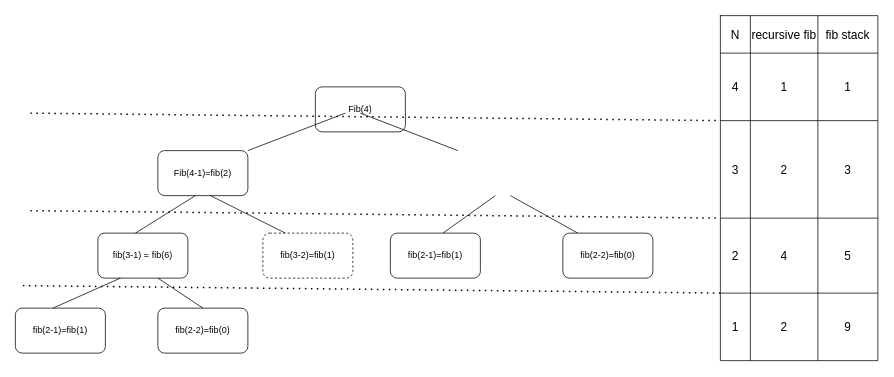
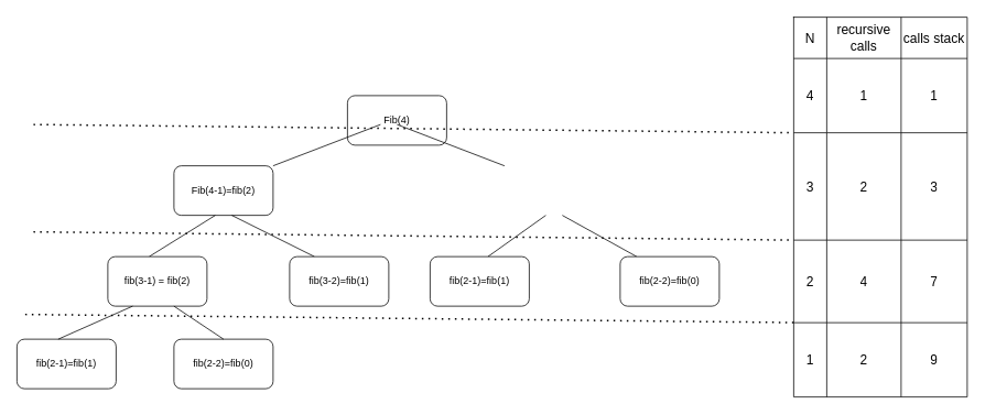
  <mxCell id="0" />
  <mxCell id="1" parent="0" />
  <mxCell id="2" value="" style="group" vertex="1" connectable="0" parent="1"><mxGeometry x="360" y="90" width="250" height="110" as="geometry" /></mxCell>
  <mxCell id="3" value="Fib(4)" style="rounded=1;whiteSpace=wrap;html=1;" vertex="1" parent="2"><mxGeometry x="60" y="25" width="120" height="60" as="geometry" /></mxCell>
  <mxCell id="4" value="" style="endArrow=none;html=1;rounded=0;" edge="1" parent="2"><mxGeometry width="50" height="50" relative="1" as="geometry"><mxPoint x="-30" y="110" as="sourcePoint" /><mxPoint x="100" y="60" as="targetPoint" /></mxGeometry></mxCell>
  <mxCell id="5" value="" style="endArrow=none;html=1;rounded=0;" edge="1" parent="2"><mxGeometry width="50" height="50" relative="1" as="geometry"><mxPoint x="250" y="110" as="sourcePoint" /><mxPoint x="120" y="60" as="targetPoint" /></mxGeometry></mxCell>
  <mxCell id="6" value="" style="group" vertex="1" connectable="0" parent="1"><mxGeometry x="560" y="200" width="250" height="110" as="geometry" /></mxCell>
  <mxCell id="7" value="" style="endArrow=none;html=1;rounded=0;" edge="1" parent="6"><mxGeometry width="50" height="50" relative="1" as="geometry"><mxPoint x="30" y="110" as="sourcePoint" /><mxPoint x="100" y="60" as="targetPoint" /></mxGeometry></mxCell>
  <mxCell id="8" value="" style="endArrow=none;html=1;rounded=0;" edge="1" parent="6"><mxGeometry width="50" height="50" relative="1" as="geometry"><mxPoint x="210" y="110" as="sourcePoint" /><mxPoint x="120" y="60" as="targetPoint" /></mxGeometry></mxCell>
  <mxCell id="9" value="" style="endArrow=none;dashed=1;html=1;dashPattern=1 3;strokeWidth=2;rounded=0;" edge="1" parent="6"><mxGeometry width="50" height="50" relative="1" as="geometry"><mxPoint x="-520" y="80" as="sourcePoint" /><mxPoint x="400" y="90" as="targetPoint" /></mxGeometry></mxCell>
  <mxCell id="10" value="" style="group" vertex="1" connectable="0" parent="1"><mxGeometry x="160" y="200" width="250" height="110" as="geometry" /></mxCell>
  <mxCell id="11" value="Fib(4-1)=fib(2)" style="rounded=1;whiteSpace=wrap;html=1;" vertex="1" parent="10"><mxGeometry x="50" width="120" height="60" as="geometry" /></mxCell>
  <mxCell id="12" value="" style="endArrow=none;html=1;rounded=0;" edge="1" parent="10"><mxGeometry width="50" height="50" relative="1" as="geometry"><mxPoint x="20" y="110" as="sourcePoint" /><mxPoint x="100" y="60" as="targetPoint" /></mxGeometry></mxCell>
  <mxCell id="13" value="" style="endArrow=none;html=1;rounded=0;" edge="1" parent="10"><mxGeometry width="50" height="50" relative="1" as="geometry"><mxPoint x="220" y="110" as="sourcePoint" /><mxPoint x="120" y="60" as="targetPoint" /></mxGeometry></mxCell>
- <mxCell id="14" value="fib(3-1) = fib(6)" style="rounded=1;whiteSpace=wrap;html=1;" vertex="1" parent="1"><mxGeometry x="130" y="310" width="120" height="60" as="geometry" /></mxCell>
- <mxCell id="15" value="fib(3-2)=fib(1)" style="rounded=1;whiteSpace=wrap;html=1;dashed=1;" vertex="1" parent="1"><mxGeometry x="350" y="310" width="120" height="60" as="geometry" /></mxCell>
+ <mxCell id="14" value="fib(3-1) = fib(2)" style="rounded=1;whiteSpace=wrap;html=1;" vertex="1" parent="1"><mxGeometry x="130" y="310" width="120" height="60" as="geometry" /></mxCell>
+ <mxCell id="15" value="fib(3-2)=fib(1)" style="rounded=1;whiteSpace=wrap;html=1;" vertex="1" parent="1"><mxGeometry x="350" y="310" width="120" height="60" as="geometry" /></mxCell>
  <mxCell id="16" value="fib(2-1)=fib(1)" style="rounded=1;whiteSpace=wrap;html=1;" vertex="1" parent="1"><mxGeometry x="520" y="310" width="120" height="60" as="geometry" /></mxCell>
  <mxCell id="17" value="fib(2-2)=fib(0)" style="rounded=1;whiteSpace=wrap;html=1;" vertex="1" parent="1"><mxGeometry x="750" y="310" width="120" height="60" as="geometry" /></mxCell>
  <mxCell id="18" value="fib(2-1)=fib(1)" style="rounded=1;whiteSpace=wrap;html=1;" vertex="1" parent="1"><mxGeometry x="20" y="410" width="120" height="60" as="geometry" /></mxCell>
  <mxCell id="19" value="fib(2-2)=fib(0)" style="rounded=1;whiteSpace=wrap;html=1;" vertex="1" parent="1"><mxGeometry x="210" y="410" width="120" height="60" as="geometry" /></mxCell>
  <mxCell id="20" value="" style="endArrow=none;html=1;rounded=0;entryX=0.25;entryY=1;entryDx=0;entryDy=0;" edge="1" parent="1" target="14"><mxGeometry width="50" height="50" relative="1" as="geometry"><mxPoint x="70" y="410" as="sourcePoint" /><mxPoint x="120" y="360" as="targetPoint" /></mxGeometry></mxCell>
  <mxCell id="21" value="" style="endArrow=none;html=1;rounded=0;entryX=0.25;entryY=1;entryDx=0;entryDy=0;exitX=0.5;exitY=0;exitDx=0;exitDy=0;" edge="1" parent="1" source="19"><mxGeometry width="50" height="50" relative="1" as="geometry"><mxPoint x="120" y="410" as="sourcePoint" /><mxPoint x="210" y="370" as="targetPoint" /></mxGeometry></mxCell>
  <mxCell id="22" value="" style="endArrow=none;dashed=1;html=1;dashPattern=1 3;strokeWidth=2;rounded=0;" edge="1" parent="1"><mxGeometry width="50" height="50" relative="1" as="geometry"><mxPoint x="40" y="150" as="sourcePoint" /><mxPoint x="960" y="160" as="targetPoint" /></mxGeometry></mxCell>
  <mxCell id="23" value="" style="endArrow=none;dashed=1;html=1;dashPattern=1 3;strokeWidth=2;rounded=0;" edge="1" parent="1"><mxGeometry width="50" height="50" relative="1" as="geometry"><mxPoint x="30" y="380" as="sourcePoint" /><mxPoint x="970" y="390" as="targetPoint" /></mxGeometry></mxCell>
  <mxCell id="24" value="" style="shape=table;startSize=0;container=1;collapsible=0;childLayout=tableLayout;fontSize=16;" vertex="1" parent="1"><mxGeometry x="960" y="20" width="210" height="460" as="geometry" /></mxCell>
  <mxCell id="25" style="shape=tableRow;horizontal=0;startSize=0;swimlaneHead=0;swimlaneBody=0;strokeColor=inherit;top=0;left=0;bottom=0;right=0;collapsible=0;dropTarget=0;fillColor=none;points=[[0,0.5],[1,0.5]];portConstraint=eastwest;fontSize=16;" vertex="1" parent="24"><mxGeometry width="210" height="50" as="geometry" /></mxCell>
  <mxCell id="26" value="N" style="shape=partialRectangle;html=1;whiteSpace=wrap;connectable=0;strokeColor=inherit;overflow=hidden;fillColor=none;top=0;left=0;bottom=0;right=0;pointerEvents=1;fontSize=16;" vertex="1" parent="25"><mxGeometry width="40" height="50" as="geometry"><mxRectangle width="40" height="50" as="alternateBounds" /></mxGeometry></mxCell>
- <mxCell id="27" value="recursive fib" style="shape=partialRectangle;html=1;whiteSpace=wrap;connectable=0;strokeColor=inherit;overflow=hidden;fillColor=none;top=0;left=0;bottom=0;right=0;pointerEvents=1;fontSize=16;" vertex="1" parent="25"><mxGeometry x="40" width="90" height="50" as="geometry"><mxRectangle width="90" height="50" as="alternateBounds" /></mxGeometry></mxCell>
- <mxCell id="28" value="fib stack" style="shape=partialRectangle;html=1;whiteSpace=wrap;connectable=0;strokeColor=inherit;overflow=hidden;fillColor=none;top=0;left=0;bottom=0;right=0;pointerEvents=1;fontSize=16;" vertex="1" parent="25"><mxGeometry x="130" width="80" height="50" as="geometry"><mxRectangle width="80" height="50" as="alternateBounds" /></mxGeometry></mxCell>
+ <mxCell id="27" value="recursive calls" style="shape=partialRectangle;html=1;whiteSpace=wrap;connectable=0;strokeColor=inherit;overflow=hidden;fillColor=none;top=0;left=0;bottom=0;right=0;pointerEvents=1;fontSize=16;" vertex="1" parent="25"><mxGeometry x="40" width="90" height="50" as="geometry"><mxRectangle width="90" height="50" as="alternateBounds" /></mxGeometry></mxCell>
+ <mxCell id="28" value="calls stack" style="shape=partialRectangle;html=1;whiteSpace=wrap;connectable=0;strokeColor=inherit;overflow=hidden;fillColor=none;top=0;left=0;bottom=0;right=0;pointerEvents=1;fontSize=16;" vertex="1" parent="25"><mxGeometry x="130" width="80" height="50" as="geometry"><mxRectangle width="80" height="50" as="alternateBounds" /></mxGeometry></mxCell>
  <mxCell id="29" style="shape=tableRow;horizontal=0;startSize=0;swimlaneHead=0;swimlaneBody=0;strokeColor=inherit;top=0;left=0;bottom=0;right=0;collapsible=0;dropTarget=0;fillColor=none;points=[[0,0.5],[1,0.5]];portConstraint=eastwest;fontSize=16;" vertex="1" parent="24"><mxGeometry y="50" width="210" height="90" as="geometry" /></mxCell>
  <mxCell id="30" value="4" style="shape=partialRectangle;html=1;whiteSpace=wrap;connectable=0;strokeColor=inherit;overflow=hidden;fillColor=none;top=0;left=0;bottom=0;right=0;pointerEvents=1;fontSize=16;" vertex="1" parent="29"><mxGeometry width="40" height="90" as="geometry"><mxRectangle width="40" height="90" as="alternateBounds" /></mxGeometry></mxCell>
  <mxCell id="31" value="1" style="shape=partialRectangle;html=1;whiteSpace=wrap;connectable=0;strokeColor=inherit;overflow=hidden;fillColor=none;top=0;left=0;bottom=0;right=0;pointerEvents=1;fontSize=16;" vertex="1" parent="29"><mxGeometry x="40" width="90" height="90" as="geometry"><mxRectangle width="90" height="90" as="alternateBounds" /></mxGeometry></mxCell>
  <mxCell id="32" value="1" style="shape=partialRectangle;html=1;whiteSpace=wrap;connectable=0;strokeColor=inherit;overflow=hidden;fillColor=none;top=0;left=0;bottom=0;right=0;pointerEvents=1;fontSize=16;" vertex="1" parent="29"><mxGeometry x="130" width="80" height="90" as="geometry"><mxRectangle width="80" height="90" as="alternateBounds" /></mxGeometry></mxCell>
  <mxCell id="33" value="" style="shape=tableRow;horizontal=0;startSize=0;swimlaneHead=0;swimlaneBody=0;strokeColor=inherit;top=0;left=0;bottom=0;right=0;collapsible=0;dropTarget=0;fillColor=none;points=[[0,0.5],[1,0.5]];portConstraint=eastwest;fontSize=16;" vertex="1" parent="24"><mxGeometry y="140" width="210" height="130" as="geometry" /></mxCell>
  <mxCell id="34" value="3" style="shape=partialRectangle;html=1;whiteSpace=wrap;connectable=0;strokeColor=inherit;overflow=hidden;fillColor=none;top=0;left=0;bottom=0;right=0;pointerEvents=1;fontSize=16;" vertex="1" parent="33"><mxGeometry width="40" height="130" as="geometry"><mxRectangle width="40" height="130" as="alternateBounds" /></mxGeometry></mxCell>
  <mxCell id="35" value="2" style="shape=partialRectangle;html=1;whiteSpace=wrap;connectable=0;strokeColor=inherit;overflow=hidden;fillColor=none;top=0;left=0;bottom=0;right=0;pointerEvents=1;fontSize=16;" vertex="1" parent="33"><mxGeometry x="40" width="90" height="130" as="geometry"><mxRectangle width="90" height="130" as="alternateBounds" /></mxGeometry></mxCell>
  <mxCell id="36" value="3" style="shape=partialRectangle;html=1;whiteSpace=wrap;connectable=0;strokeColor=inherit;overflow=hidden;fillColor=none;top=0;left=0;bottom=0;right=0;pointerEvents=1;fontSize=16;" vertex="1" parent="33"><mxGeometry x="130" width="80" height="130" as="geometry"><mxRectangle width="80" height="130" as="alternateBounds" /></mxGeometry></mxCell>
  <mxCell id="37" value="" style="shape=tableRow;horizontal=0;startSize=0;swimlaneHead=0;swimlaneBody=0;strokeColor=inherit;top=0;left=0;bottom=0;right=0;collapsible=0;dropTarget=0;fillColor=none;points=[[0,0.5],[1,0.5]];portConstraint=eastwest;fontSize=16;" vertex="1" parent="24"><mxGeometry y="270" width="210" height="100" as="geometry" /></mxCell>
  <mxCell id="38" value="2" style="shape=partialRectangle;html=1;whiteSpace=wrap;connectable=0;strokeColor=inherit;overflow=hidden;fillColor=none;top=0;left=0;bottom=0;right=0;pointerEvents=1;fontSize=16;" vertex="1" parent="37"><mxGeometry width="40" height="100" as="geometry"><mxRectangle width="40" height="100" as="alternateBounds" /></mxGeometry></mxCell>
  <mxCell id="39" value="4" style="shape=partialRectangle;html=1;whiteSpace=wrap;connectable=0;strokeColor=inherit;overflow=hidden;fillColor=none;top=0;left=0;bottom=0;right=0;pointerEvents=1;fontSize=16;" vertex="1" parent="37"><mxGeometry x="40" width="90" height="100" as="geometry"><mxRectangle width="90" height="100" as="alternateBounds" /></mxGeometry></mxCell>
- <mxCell id="40" value="5" style="shape=partialRectangle;html=1;whiteSpace=wrap;connectable=0;strokeColor=inherit;overflow=hidden;fillColor=none;top=0;left=0;bottom=0;right=0;pointerEvents=1;fontSize=16;" vertex="1" parent="37"><mxGeometry x="130" width="80" height="100" as="geometry"><mxRectangle width="80" height="100" as="alternateBounds" /></mxGeometry></mxCell>
+ <mxCell id="40" value="7" style="shape=partialRectangle;html=1;whiteSpace=wrap;connectable=0;strokeColor=inherit;overflow=hidden;fillColor=none;top=0;left=0;bottom=0;right=0;pointerEvents=1;fontSize=16;" vertex="1" parent="37"><mxGeometry x="130" width="80" height="100" as="geometry"><mxRectangle width="80" height="100" as="alternateBounds" /></mxGeometry></mxCell>
  <mxCell id="41" value="" style="shape=tableRow;horizontal=0;startSize=0;swimlaneHead=0;swimlaneBody=0;strokeColor=inherit;top=0;left=0;bottom=0;right=0;collapsible=0;dropTarget=0;fillColor=none;points=[[0,0.5],[1,0.5]];portConstraint=eastwest;fontSize=16;" vertex="1" parent="24"><mxGeometry y="370" width="210" height="90" as="geometry" /></mxCell>
  <mxCell id="42" value="1" style="shape=partialRectangle;html=1;whiteSpace=wrap;connectable=0;strokeColor=inherit;overflow=hidden;fillColor=none;top=0;left=0;bottom=0;right=0;pointerEvents=1;fontSize=16;" vertex="1" parent="41"><mxGeometry width="40" height="90" as="geometry"><mxRectangle width="40" height="90" as="alternateBounds" /></mxGeometry></mxCell>
  <mxCell id="43" value="2" style="shape=partialRectangle;html=1;whiteSpace=wrap;connectable=0;strokeColor=inherit;overflow=hidden;fillColor=none;top=0;left=0;bottom=0;right=0;pointerEvents=1;fontSize=16;" vertex="1" parent="41"><mxGeometry x="40" width="90" height="90" as="geometry"><mxRectangle width="90" height="90" as="alternateBounds" /></mxGeometry></mxCell>
  <mxCell id="44" value="9" style="shape=partialRectangle;html=1;whiteSpace=wrap;connectable=0;strokeColor=inherit;overflow=hidden;fillColor=none;top=0;left=0;bottom=0;right=0;pointerEvents=1;fontSize=16;" vertex="1" parent="41"><mxGeometry x="130" width="80" height="90" as="geometry"><mxRectangle width="80" height="90" as="alternateBounds" /></mxGeometry></mxCell>
